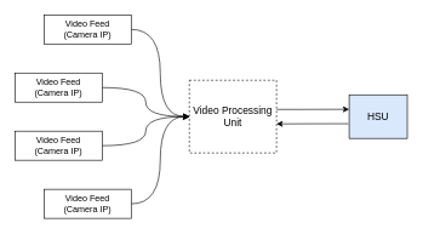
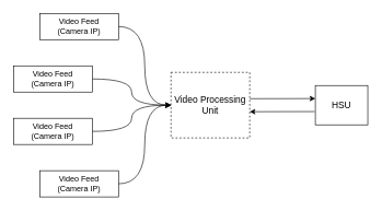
  <mxCell id="0" />
  <mxCell id="1" parent="0" />
  <mxCell id="2" style="edgeStyle=orthogonalEdgeStyle;rounded=0;orthogonalLoop=1;jettySize=auto;html=1;entryX=0;entryY=0.5;entryDx=0;entryDy=0;fontSize=14;curved=1;" edge="1" parent="1" source="3" target="11"><mxGeometry relative="1" as="geometry" /></mxCell>
  <mxCell id="3" value="Video Feed&lt;br&gt;(Camera IP)" style="rounded=0;whiteSpace=wrap;html=1;" vertex="1" parent="1"><mxGeometry x="60" y="20" width="120" height="40" as="geometry" /></mxCell>
  <mxCell id="4" style="edgeStyle=orthogonalEdgeStyle;curved=1;rounded=0;orthogonalLoop=1;jettySize=auto;html=1;entryX=0;entryY=0.5;entryDx=0;entryDy=0;fontSize=14;" edge="1" parent="1" source="5" target="11"><mxGeometry relative="1" as="geometry" /></mxCell>
  <mxCell id="5" value="Video Feed&lt;br&gt;(Camera IP)" style="rounded=0;whiteSpace=wrap;html=1;" vertex="1" parent="1"><mxGeometry y="100" width="120" height="40" as="geometry" x="20" /></mxCell>
  <mxCell id="6" style="edgeStyle=orthogonalEdgeStyle;curved=1;rounded=0;orthogonalLoop=1;jettySize=auto;html=1;fontSize=14;" edge="1" parent="1" source="7" target="11"><mxGeometry relative="1" as="geometry" /></mxCell>
  <mxCell id="7" value="Video Feed&lt;br&gt;(Camera IP)" style="rounded=0;whiteSpace=wrap;html=1;" vertex="1" parent="1"><mxGeometry y="180" width="120" height="40" as="geometry" x="20" /></mxCell>
  <mxCell id="8" style="edgeStyle=orthogonalEdgeStyle;curved=1;rounded=0;orthogonalLoop=1;jettySize=auto;html=1;entryX=0;entryY=0.5;entryDx=0;entryDy=0;fontSize=14;" edge="1" parent="1" source="9" target="11"><mxGeometry relative="1" as="geometry" /></mxCell>
  <mxCell id="9" value="Video Feed&lt;br&gt;(Camera IP)" style="rounded=0;whiteSpace=wrap;html=1;" vertex="1" parent="1"><mxGeometry x="60" y="260" width="120" height="40" as="geometry" /></mxCell>
  <mxCell id="10" style="edgeStyle=orthogonalEdgeStyle;curved=1;rounded=0;orthogonalLoop=1;jettySize=auto;html=1;entryX=0.001;entryY=0.332;entryDx=0;entryDy=0;fontSize=14;entryPerimeter=0;exitX=1.001;exitY=0.401;exitDx=0;exitDy=0;exitPerimeter=0;" edge="1" parent="1" source="11" target="13"><mxGeometry relative="1" as="geometry" /></mxCell>
  <mxCell id="11" value="Video Processing Unit" style="rounded=0;whiteSpace=wrap;html=1;fontSize=14;dashed=1;" vertex="1" parent="1"><mxGeometry x="260" y="110" width="120" height="100" as="geometry" /></mxCell>
  <mxCell id="12" style="edgeStyle=orthogonalEdgeStyle;curved=1;rounded=0;orthogonalLoop=1;jettySize=auto;html=1;entryX=1;entryY=0.6;entryDx=0;entryDy=0;entryPerimeter=0;fontSize=14;exitX=-0.013;exitY=0.663;exitDx=0;exitDy=0;exitPerimeter=0;" edge="1" parent="1" source="13" target="11"><mxGeometry relative="1" as="geometry" /></mxCell>
- <mxCell id="13" value="HSU" style="rounded=0;whiteSpace=wrap;html=1;fontSize=14;fillColor=#dae8fc;" vertex="1" parent="1"><mxGeometry x="480" y="130" width="80" height="60" as="geometry" /></mxCell>
+ <mxCell id="13" value="HSU" style="rounded=0;whiteSpace=wrap;html=1;fontSize=14;" vertex="1" parent="1"><mxGeometry x="480" y="130" width="80" height="60" as="geometry" /></mxCell>
